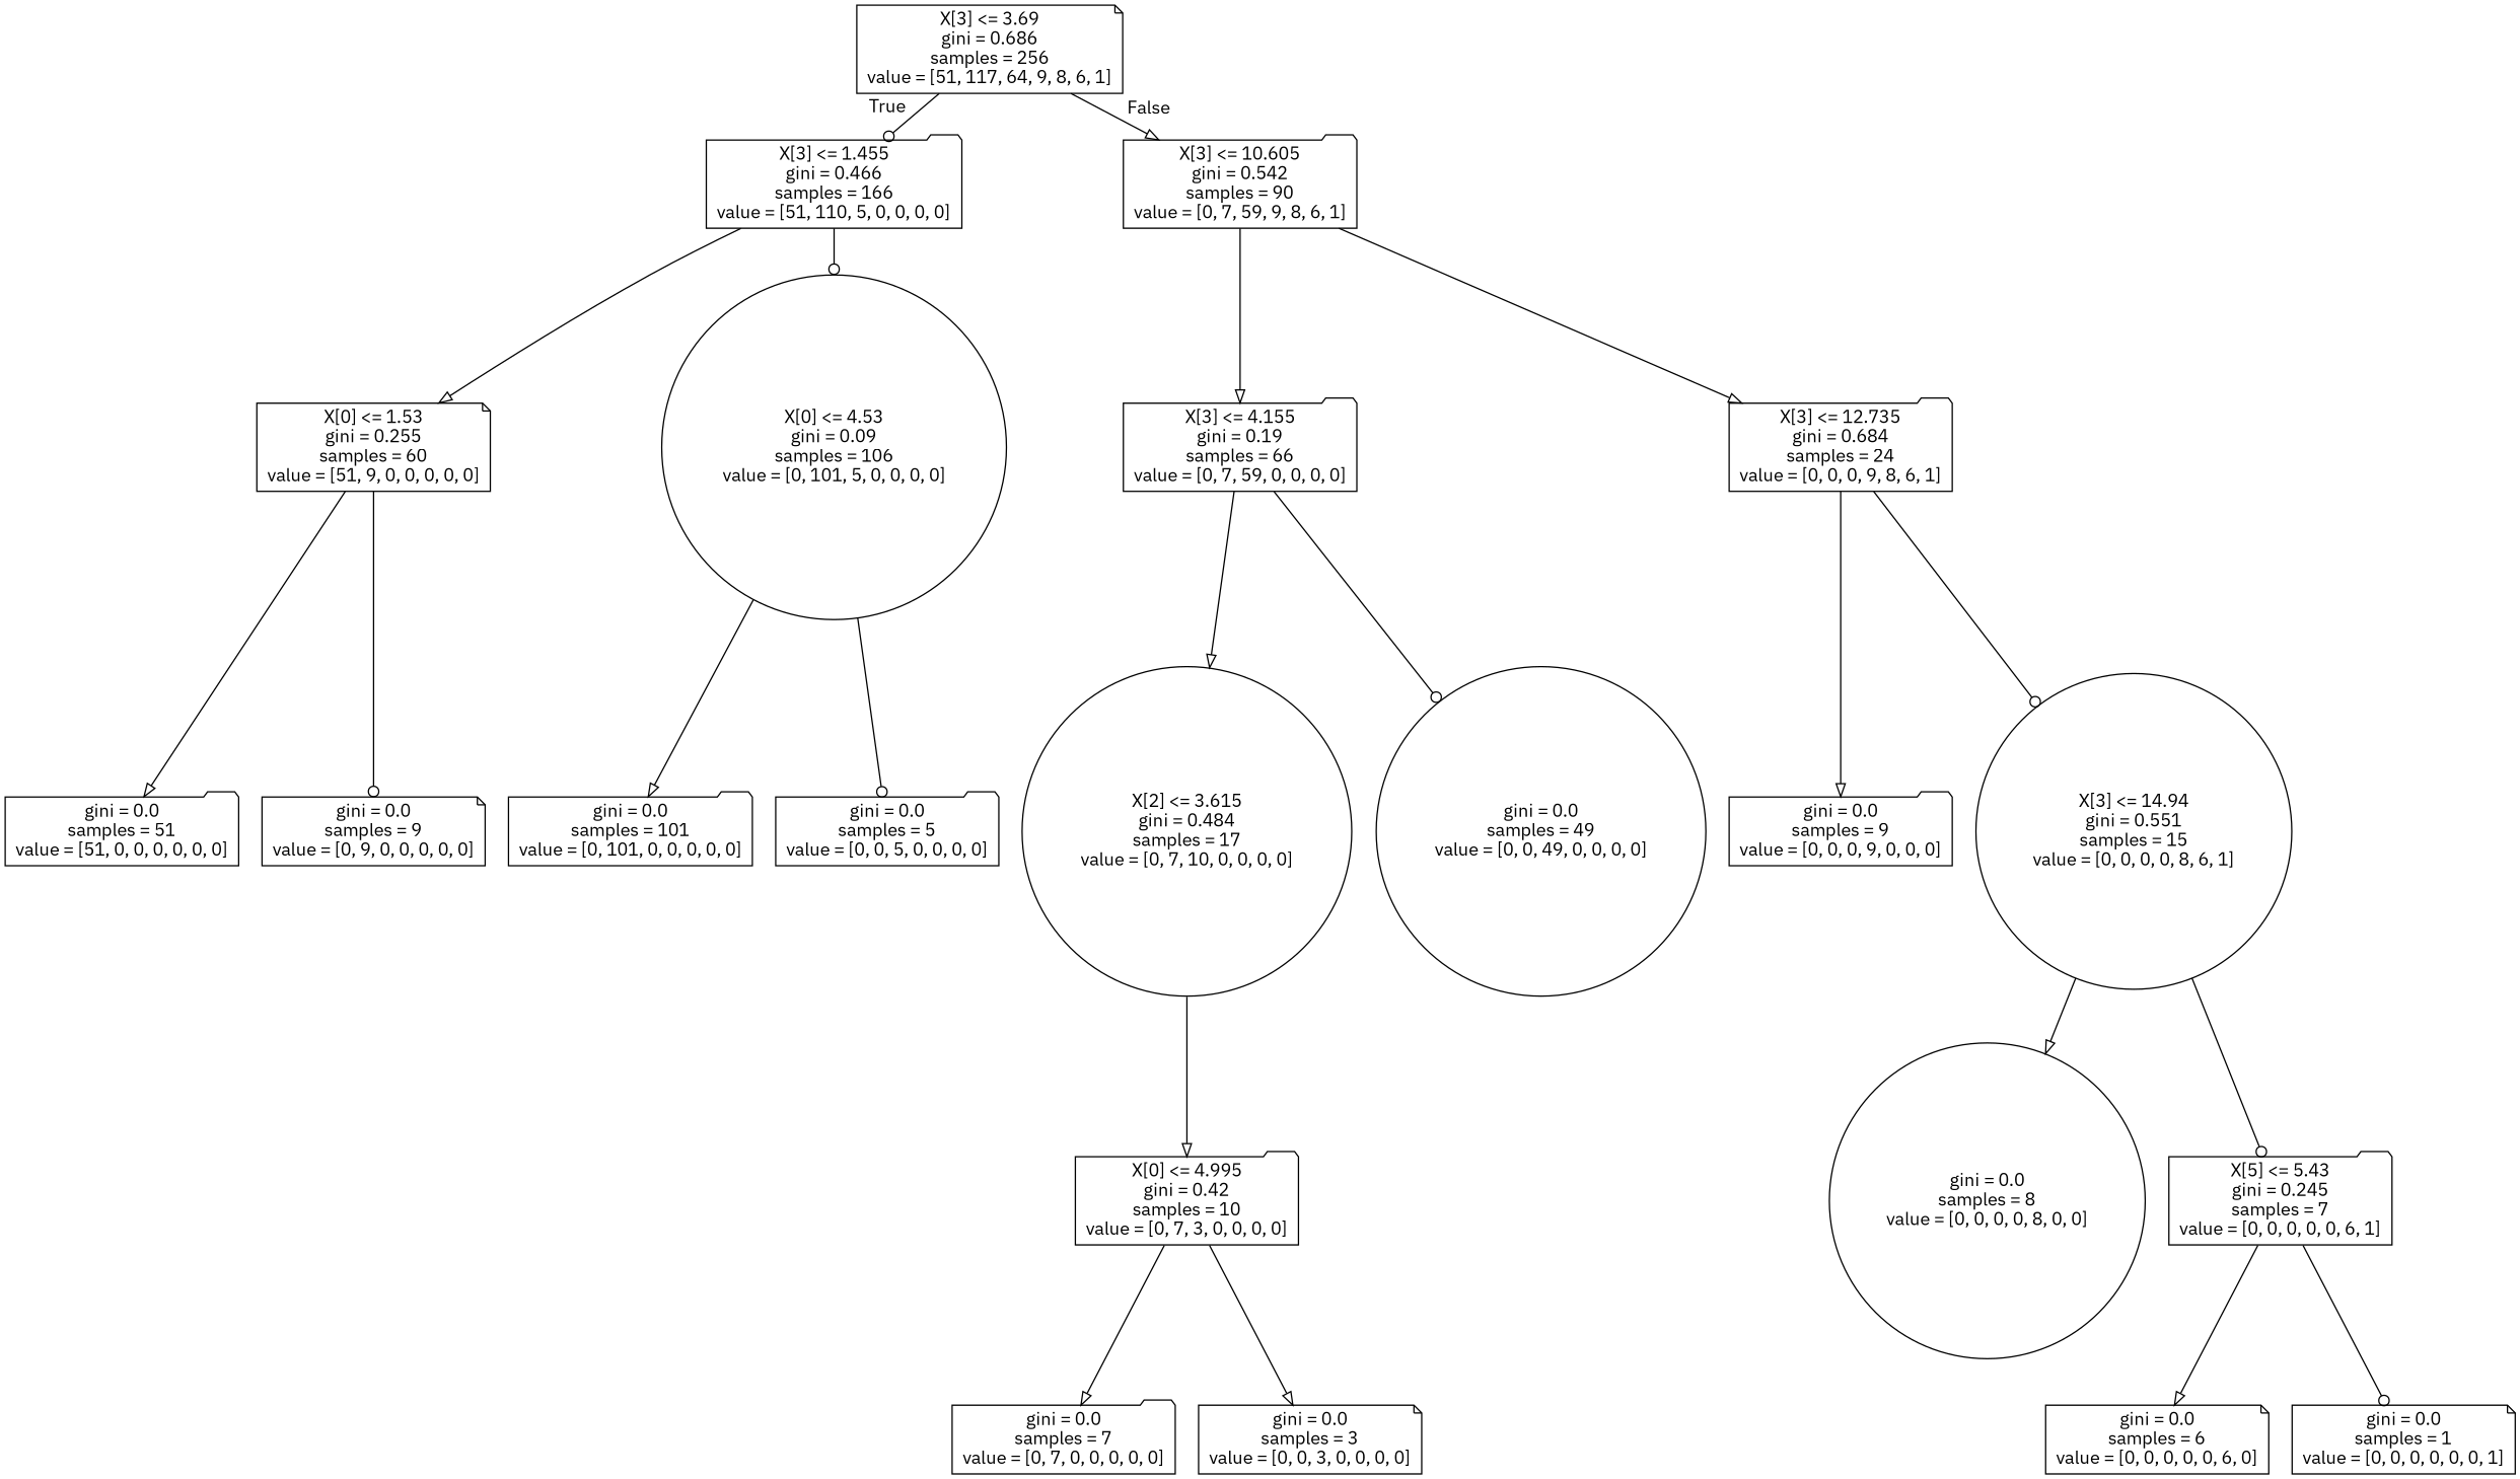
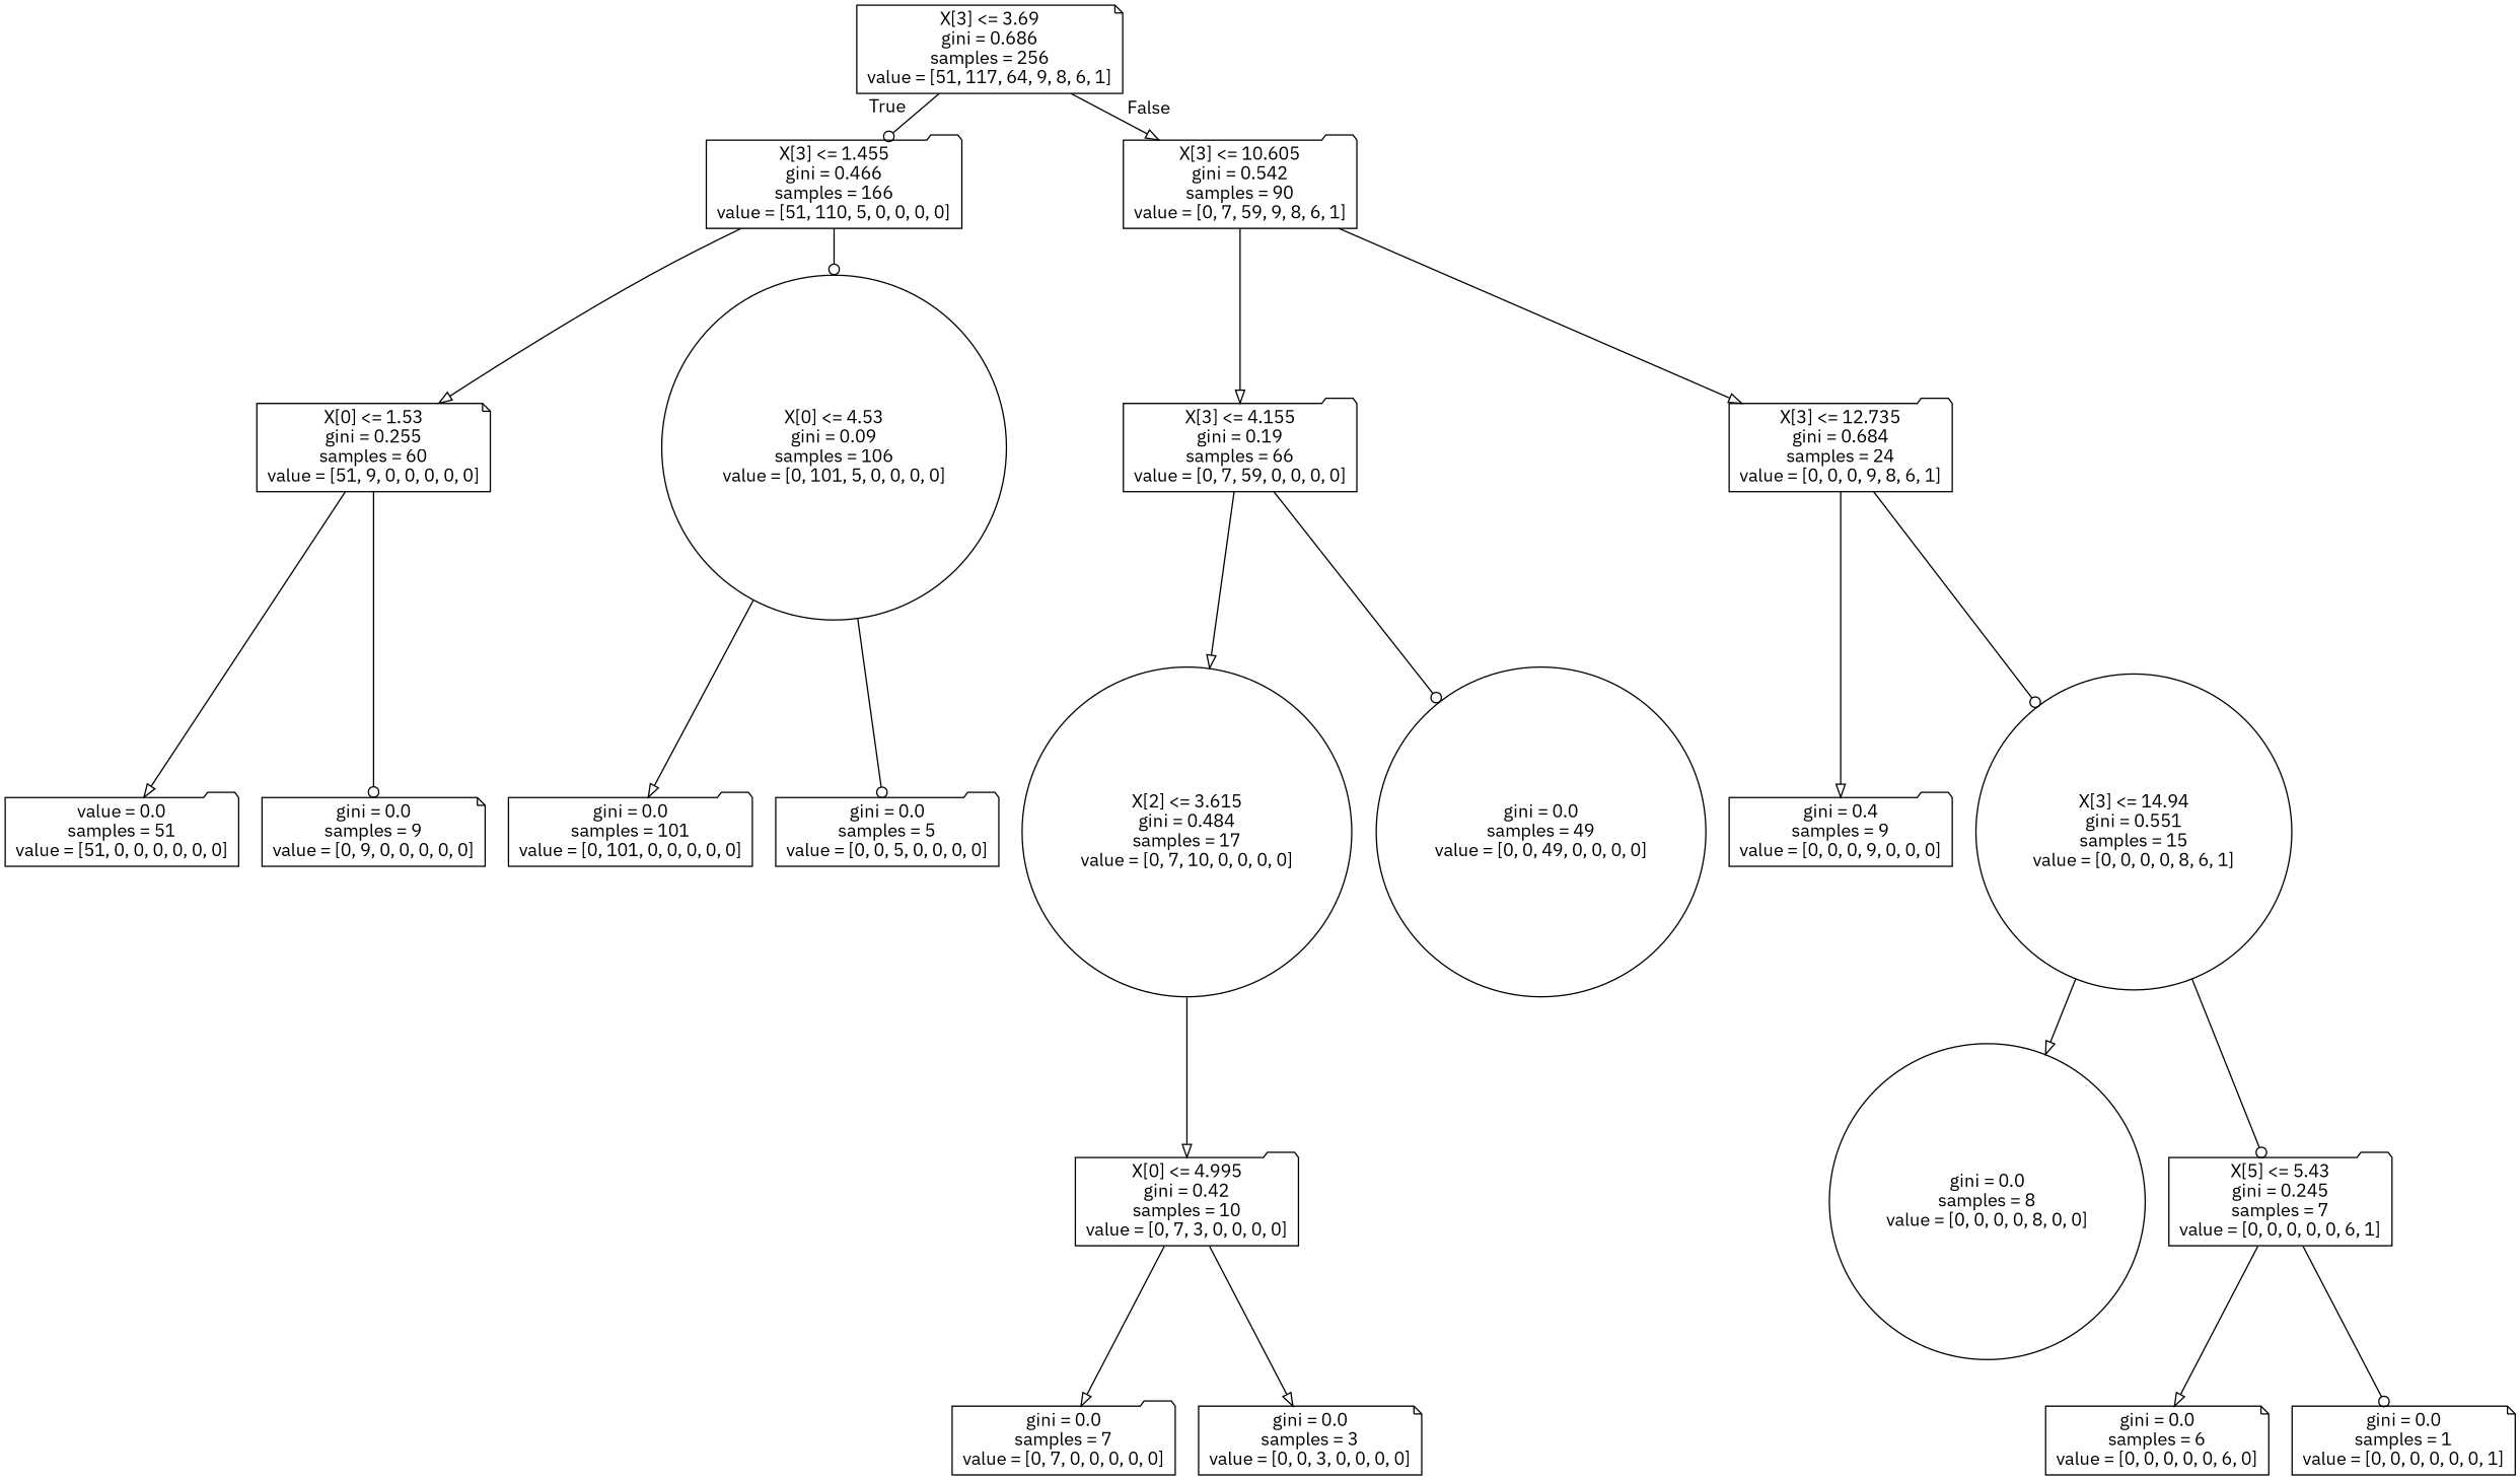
  digraph {
    fontname="IBM Plex Sans"
    node [fontname="IBM Plex Sans" shape=folder]
    edge [arrowhead=onormal fontname="IBM Plex Sans"]
    n1 [label="X[3] <= 3.69\ngini = 0.686\nsamples = 256\nvalue = [51, 117, 64, 9, 8, 6, 1]" shape=note]
    n2 [label="X[3] <= 1.455\ngini = 0.466\nsamples = 166\nvalue = [51, 110, 5, 0, 0, 0, 0]"]
    n3 [label="X[3] <= 10.605\ngini = 0.542\nsamples = 90\nvalue = [0, 7, 59, 9, 8, 6, 1]"]
    n4 [label="X[0] <= 1.53\ngini = 0.255\nsamples = 60\nvalue = [51, 9, 0, 0, 0, 0, 0]" shape=note]
    n5 [label="X[0] <= 4.53\ngini = 0.09\nsamples = 106\nvalue = [0, 101, 5, 0, 0, 0, 0]" shape=circle]
    n6 [label="X[3] <= 4.155\ngini = 0.19\nsamples = 66\nvalue = [0, 7, 59, 0, 0, 0, 0]"]
    n7 [label="X[3] <= 12.735\ngini = 0.684\nsamples = 24\nvalue = [0, 0, 0, 9, 8, 6, 1]"]
-   n8 [label="gini = 0.0\nsamples = 51\nvalue = [51, 0, 0, 0, 0, 0, 0]"]
+   n8 [label="value = 0.0\nsamples = 51\nvalue = [51, 0, 0, 0, 0, 0, 0]"]
    n9 [label="gini = 0.0\nsamples = 9\nvalue = [0, 9, 0, 0, 0, 0, 0]" shape=note]
    n10 [label="gini = 0.0\nsamples = 101\nvalue = [0, 101, 0, 0, 0, 0, 0]"]
    n11 [label="gini = 0.0\nsamples = 5\nvalue = [0, 0, 5, 0, 0, 0, 0]"]
    n12 [label="X[2] <= 3.615\ngini = 0.484\nsamples = 17\nvalue = [0, 7, 10, 0, 0, 0, 0]" shape=circle]
    n13 [label="gini = 0.0\nsamples = 49\nvalue = [0, 0, 49, 0, 0, 0, 0]" shape=circle]
-   n14 [label="gini = 0.0\nsamples = 9\nvalue = [0, 0, 0, 9, 0, 0, 0]"]
+   n14 [label="gini = 0.4\nsamples = 9\nvalue = [0, 0, 0, 9, 0, 0, 0]"]
    n15 [label="X[3] <= 14.94\ngini = 0.551\nsamples = 15\nvalue = [0, 0, 0, 0, 8, 6, 1]" shape=circle]
    n16 [label="X[0] <= 4.995\ngini = 0.42\nsamples = 10\nvalue = [0, 7, 3, 0, 0, 0, 0]"]
    n17 [label="gini = 0.0\nsamples = 7\nvalue = [0, 7, 0, 0, 0, 0, 0]"]
    n18 [label="gini = 0.0\nsamples = 3\nvalue = [0, 0, 3, 0, 0, 0, 0]" shape=note]
    n19 [label="gini = 0.0\nsamples = 8\nvalue = [0, 0, 0, 0, 8, 0, 0]" shape=circle]
    n20 [label="X[5] <= 5.43\ngini = 0.245\nsamples = 7\nvalue = [0, 0, 0, 0, 0, 6, 1]"]
    n21 [label="gini = 0.0\nsamples = 6\nvalue = [0, 0, 0, 0, 0, 6, 0]" shape=note]
    n22 [label="gini = 0.0\nsamples = 1\nvalue = [0, 0, 0, 0, 0, 0, 1]" shape=note]
    n1 -> n2 [arrowhead=odot headlabel=True labelangle=45 labeldistance=2.5]
    n1 -> n3 [headlabel=False labelangle=-45 labeldistance=2.5]
    n2 -> n4
    n2 -> n5 [arrowhead=odot]
    n3 -> n6
    n3 -> n7
    n4 -> n8
    n4 -> n9 [arrowhead=odot]
    n5 -> n10
    n5 -> n11 [arrowhead=odot]
    n6 -> n12
    n6 -> n13 [arrowhead=odot]
    n7 -> n14
    n7 -> n15 [arrowhead=odot]
    n12 -> n16
    n15 -> n19
    n15 -> n20 [arrowhead=odot]
    n16 -> n17
    n16 -> n18
    n20 -> n21
    n20 -> n22 [arrowhead=odot]
  }
